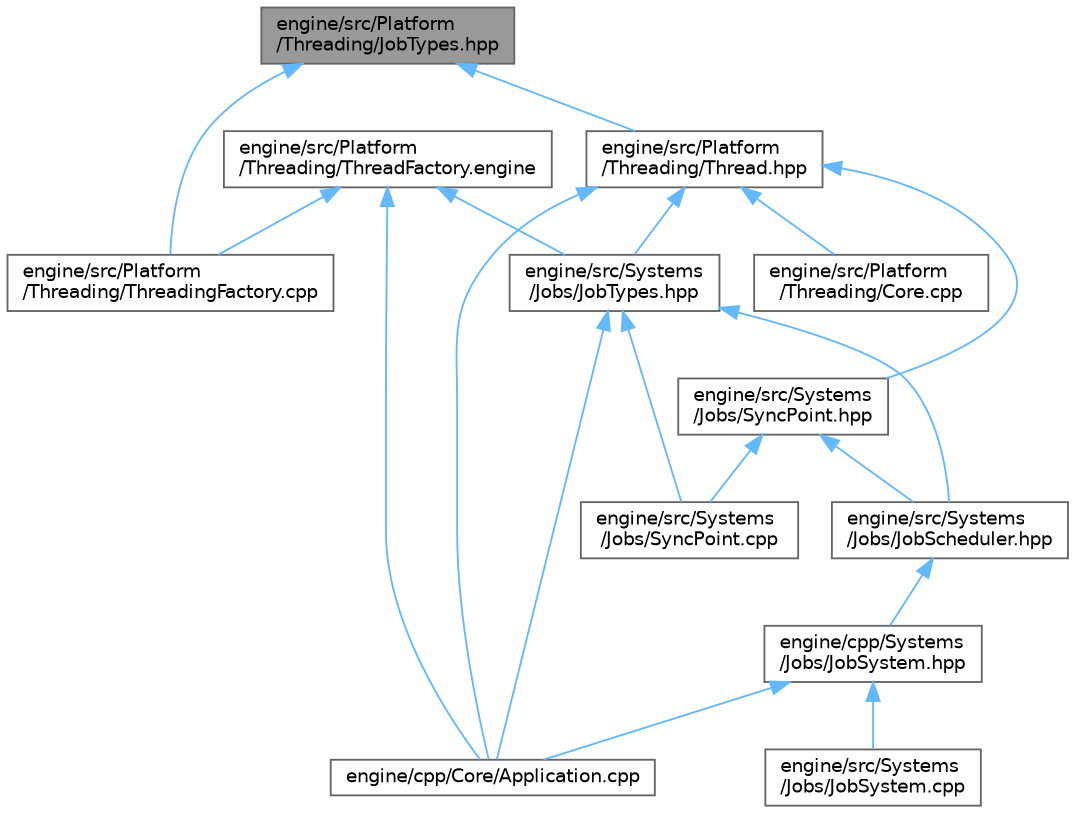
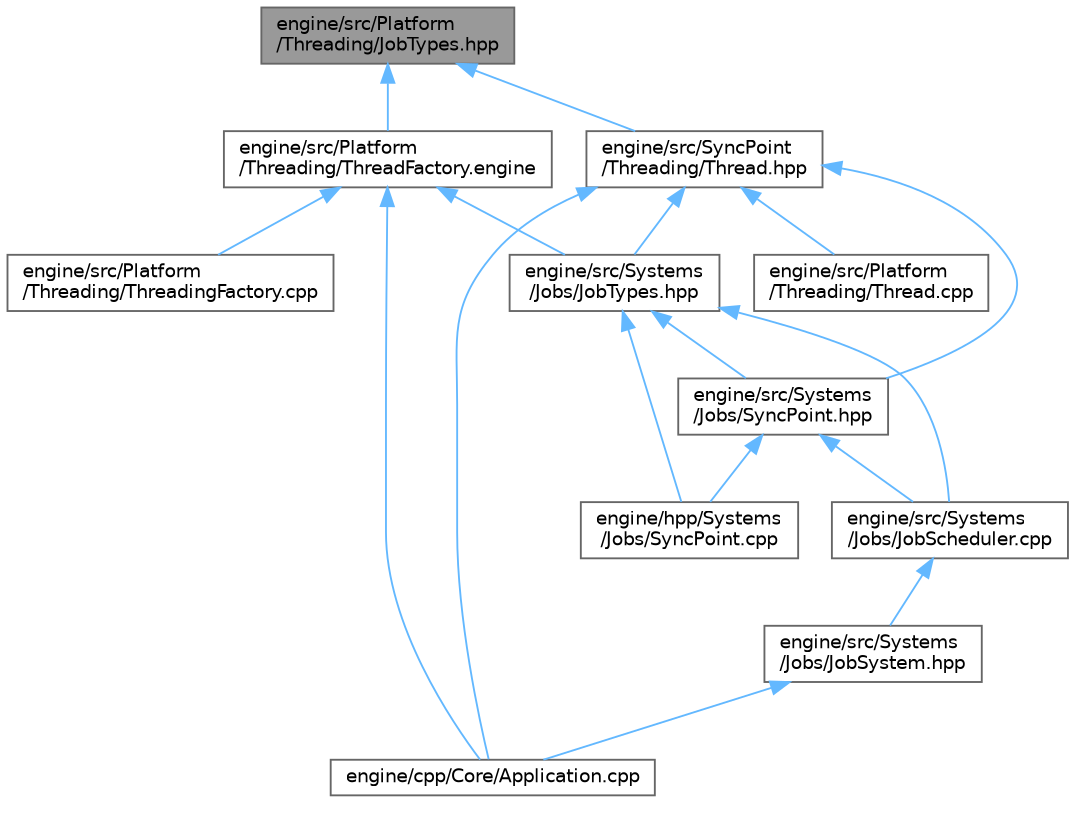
  digraph {
    node [color=grey40 fillcolor=white fontname=Helvetica fontsize=10 shape=box style=filled]
    edge [color=steelblue1 dir=back fontname=Helvetica fontsize=10 labelfontname=Helvetica labelfontsize=10 style=solid]
    n1 [color=gray40 fillcolor=grey60 fontcolor=black height=0.2 label="engine/src/Platform\l/Threading/JobTypes.hpp" width=0.4]
-   n2 [height=0.2 label="engine/src/Platform\l/Threading/Thread.hpp" width=0.4]
+   n2 [height=0.2 label="engine/src/SyncPoint\l/Threading/Thread.hpp" width=0.4]
    n3 [height=0.2 label="engine/src/Platform\l/Threading/ThreadFactory.engine" width=0.4]
    n4 [height=0.2 label="engine/cpp/Core/Application.cpp" width=0.4]
-   n5 [height=0.2 label="engine/src/Platform\l/Threading/Core.cpp" width=0.4]
+   n5 [height=0.2 label="engine/src/Platform\l/Threading/Thread.cpp" width=0.4]
    n6 [height=0.2 label="engine/src/Systems\l/Jobs/JobTypes.hpp" width=0.4]
    n7 [height=0.2 label="engine/src/Systems\l/Jobs/SyncPoint.hpp" width=0.4]
    n8 [height=0.2 label="engine/src/Platform\l/Threading/ThreadingFactory.cpp" width=0.4]
-   n9 [height=0.2 label="engine/src/Systems\l/Jobs/JobScheduler.hpp" width=0.4]
-   n10 [height=0.2 label="engine/src/Systems\l/Jobs/SyncPoint.cpp" width=0.4]
-   n11 [height=0.2 label="engine/cpp/Systems\l/Jobs/JobSystem.hpp" width=0.4]
-   n12 [height=0.2 label="engine/src/Systems\l/Jobs/JobSystem.cpp" width=0.4]
+   n9 [height=0.2 label="engine/src/Systems\l/Jobs/JobScheduler.cpp" width=0.4]
+   n10 [height=0.2 label="engine/hpp/Systems\l/Jobs/SyncPoint.cpp" width=0.4]
+   n11 [height=0.2 label="engine/src/Systems\l/Jobs/JobSystem.hpp" width=0.4]
    n1 -> n2
-   n1 -> n8
+   n1 -> n3
    n2 -> n4
    n2 -> n5
    n2 -> n6
    n2 -> n7
    n3 -> n4
    n3 -> n6
    n3 -> n8
-   n6 -> n4
+   n6 -> n7
    n6 -> n9
    n6 -> n10
    n7 -> n9
    n7 -> n10
    n9 -> n11
    n11 -> n4
-   n11 -> n12
  }
